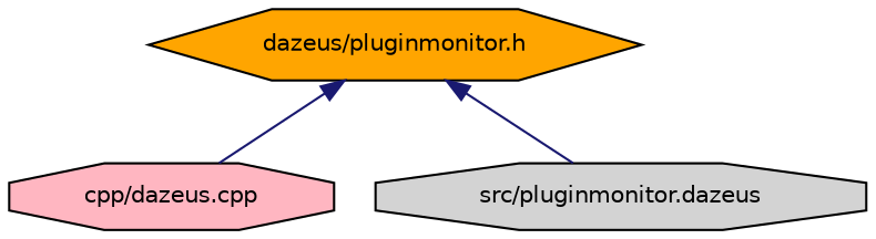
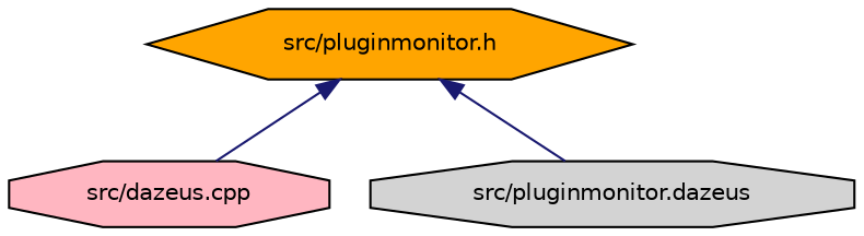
  digraph {
    node [color=black fontname=Helvetica fontsize=10 shape=octagon style=filled]
    edge [color=midnightblue dir=back fontname=Helvetica fontsize=10 labelfontname=Helvetica labelfontsize=10 style=solid]
-   n1 [fillcolor=orange fontcolor=black height=0.2 label="dazeus/pluginmonitor.h" shape=hexagon width=0.4]
-   n2 [fillcolor=lightpink height=0.2 label="cpp/dazeus.cpp" width=0.4]
+   n1 [fillcolor=orange fontcolor=black height=0.2 label="src/pluginmonitor.h" shape=hexagon width=0.4]
+   n2 [fillcolor=lightpink height=0.2 label="src/dazeus.cpp" width=0.4]
    n3 [fillcolor=lightgrey height=0.2 label="src/pluginmonitor.dazeus" width=0.4]
    n1 -> n2
    n1 -> n3
  }
